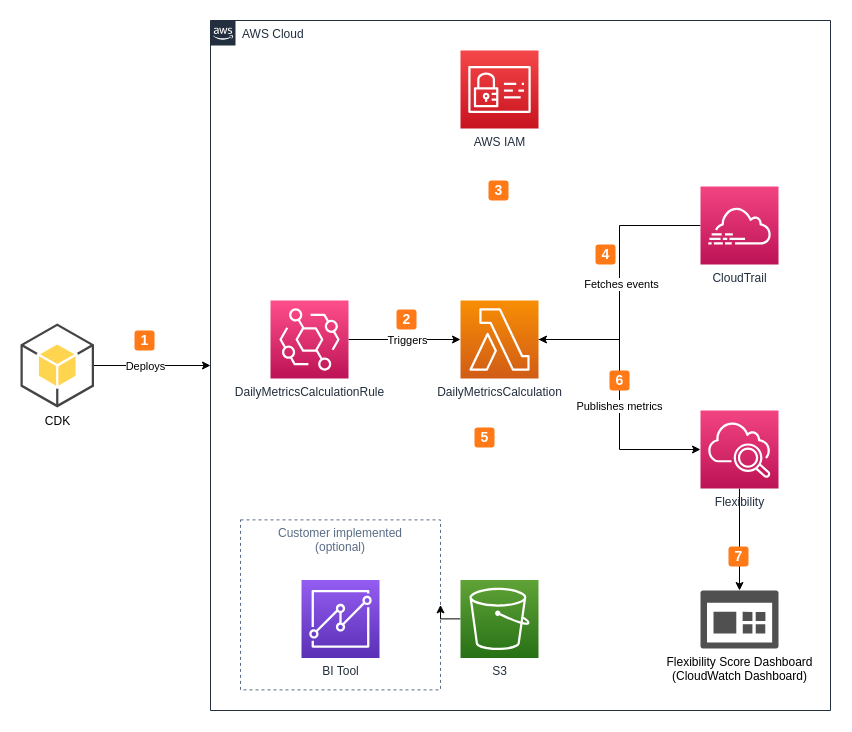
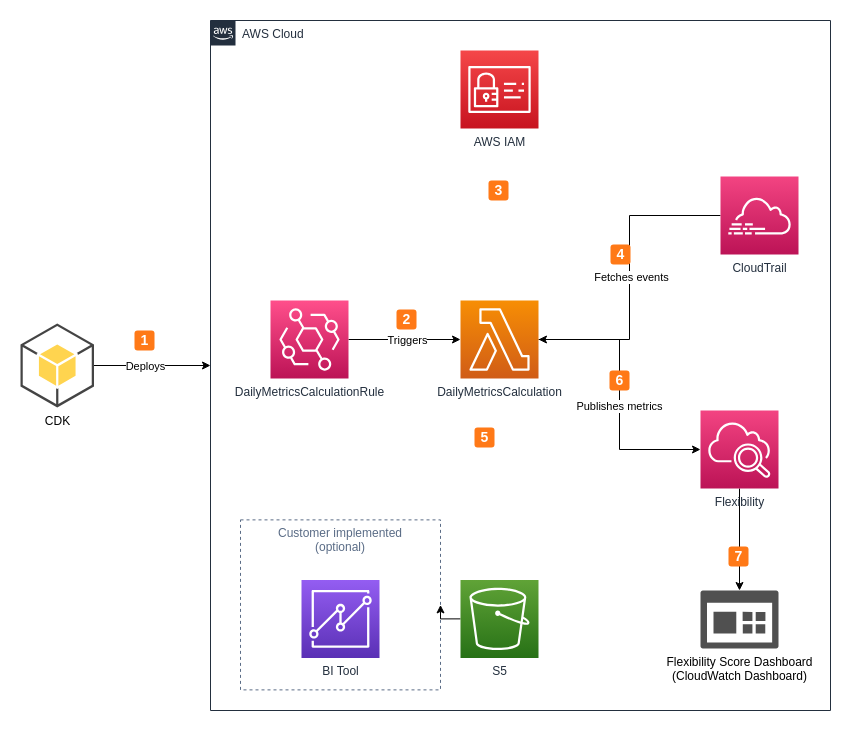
  <mxCell id="0" />
  <mxCell id="1" parent="0" />
  <mxCell id="2" value="AWS Cloud" style="points=[[0,0],[0.25,0],[0.5,0],[0.75,0],[1,0],[1,0.25],[1,0.5],[1,0.75],[1,1],[0.75,1],[0.5,1],[0.25,1],[0,1],[0,0.75],[0,0.5],[0,0.25]];outlineConnect=0;gradientColor=none;html=1;whiteSpace=wrap;fontSize=12;fontStyle=0;container=1;pointerEvents=0;collapsible=0;recursiveResize=0;shape=mxgraph.aws4.group;grIcon=mxgraph.aws4.group_aws_cloud_alt;strokeColor=#232F3E;fillColor=none;verticalAlign=top;align=left;spacingLeft=30;fontColor=#232F3E;dashed=0;" parent="1" vertex="1"><mxGeometry x="210" y="20" width="620" height="690" as="geometry" /></mxCell>
  <mxCell id="3" value="Customer implemented&#10;(optional)" style="fillColor=none;strokeColor=#5A6C86;dashed=1;verticalAlign=top;fontStyle=0;fontColor=#5A6C86;" vertex="1" parent="2"><mxGeometry x="30" y="499.39" width="200" height="170" as="geometry" /></mxCell>
  <mxCell id="4" style="edgeStyle=orthogonalEdgeStyle;rounded=0;orthogonalLoop=1;jettySize=auto;html=1;exitX=1;exitY=0.5;exitDx=0;exitDy=0;exitPerimeter=0;entryX=0;entryY=0.5;entryDx=0;entryDy=0;entryPerimeter=0;" parent="2" source="6" target="14" edge="1"><mxGeometry relative="1" as="geometry" /></mxCell>
  <mxCell id="5" value="Publishes metrics" style="edgeLabel;html=1;align=center;verticalAlign=middle;resizable=0;points=[];" parent="4" vertex="1" connectable="0"><mxGeometry x="0.081" y="-1" relative="1" as="geometry"><mxPoint as="offset" /></mxGeometry></mxCell>
  <mxCell id="6" value="DailyMetricsCalculation" style="sketch=0;points=[[0,0,0],[0.25,0,0],[0.5,0,0],[0.75,0,0],[1,0,0],[0,1,0],[0.25,1,0],[0.5,1,0],[0.75,1,0],[1,1,0],[0,0.25,0],[0,0.5,0],[0,0.75,0],[1,0.25,0],[1,0.5,0],[1,0.75,0]];outlineConnect=0;fontColor=#232F3E;gradientColor=#F78E04;gradientDirection=north;fillColor=#D05C17;strokeColor=#ffffff;dashed=0;verticalLabelPosition=bottom;verticalAlign=top;align=center;html=1;fontSize=12;fontStyle=0;aspect=fixed;shape=mxgraph.aws4.resourceIcon;resIcon=mxgraph.aws4.lambda;" parent="2" vertex="1"><mxGeometry x="250" y="280" width="78" height="78" as="geometry" /></mxCell>
  <mxCell id="7" style="edgeStyle=orthogonalEdgeStyle;rounded=0;orthogonalLoop=1;jettySize=auto;html=1;exitX=1;exitY=0.5;exitDx=0;exitDy=0;exitPerimeter=0;" parent="2" source="9" target="6" edge="1"><mxGeometry relative="1" as="geometry" /></mxCell>
  <mxCell id="8" value="Triggers" style="edgeLabel;html=1;align=center;verticalAlign=middle;resizable=0;points=[];" parent="7" vertex="1" connectable="0"><mxGeometry x="0.039" relative="1" as="geometry"><mxPoint as="offset" /></mxGeometry></mxCell>
  <mxCell id="9" value="DailyMetricsCalculationRule" style="sketch=0;points=[[0,0,0],[0.25,0,0],[0.5,0,0],[0.75,0,0],[1,0,0],[0,1,0],[0.25,1,0],[0.5,1,0],[0.75,1,0],[1,1,0],[0,0.25,0],[0,0.5,0],[0,0.75,0],[1,0.25,0],[1,0.5,0],[1,0.75,0]];outlineConnect=0;fontColor=#232F3E;gradientColor=#FF4F8B;gradientDirection=north;fillColor=#BC1356;strokeColor=#ffffff;dashed=0;verticalLabelPosition=bottom;verticalAlign=top;align=center;html=1;fontSize=12;fontStyle=0;aspect=fixed;shape=mxgraph.aws4.resourceIcon;resIcon=mxgraph.aws4.eventbridge;" parent="2" vertex="1"><mxGeometry x="60" y="280" width="78" height="78" as="geometry" /></mxCell>
  <mxCell id="10" style="edgeStyle=orthogonalEdgeStyle;rounded=0;orthogonalLoop=1;jettySize=auto;html=1;exitX=0;exitY=0.5;exitDx=0;exitDy=0;exitPerimeter=0;entryX=1;entryY=0.5;entryDx=0;entryDy=0;entryPerimeter=0;" parent="2" source="12" target="6" edge="1"><mxGeometry relative="1" as="geometry" /></mxCell>
  <mxCell id="11" value="Fetches events" style="edgeLabel;html=1;align=center;verticalAlign=middle;resizable=0;points=[];" parent="10" vertex="1" connectable="0"><mxGeometry x="-0.178" y="-2" relative="1" as="geometry"><mxPoint x="3" y="26" as="offset" /></mxGeometry></mxCell>
- <mxCell id="12" value="CloudTrail" style="sketch=0;points=[[0,0,0],[0.25,0,0],[0.5,0,0],[0.75,0,0],[1,0,0],[0,1,0],[0.25,1,0],[0.5,1,0],[0.75,1,0],[1,1,0],[0,0.25,0],[0,0.5,0],[0,0.75,0],[1,0.25,0],[1,0.5,0],[1,0.75,0]];points=[[0,0,0],[0.25,0,0],[0.5,0,0],[0.75,0,0],[1,0,0],[0,1,0],[0.25,1,0],[0.5,1,0],[0.75,1,0],[1,1,0],[0,0.25,0],[0,0.5,0],[0,0.75,0],[1,0.25,0],[1,0.5,0],[1,0.75,0]];outlineConnect=0;fontColor=#232F3E;gradientColor=#F34482;gradientDirection=north;fillColor=#BC1356;strokeColor=#ffffff;dashed=0;verticalLabelPosition=bottom;verticalAlign=top;align=center;html=1;fontSize=12;fontStyle=0;aspect=fixed;shape=mxgraph.aws4.resourceIcon;resIcon=mxgraph.aws4.cloudtrail;" parent="2" vertex="1"><mxGeometry x="490" y="166" width="78" height="78" as="geometry" /></mxCell>
+ <mxCell id="12" value="CloudTrail" style="sketch=0;points=[[0,0,0],[0.25,0,0],[0.5,0,0],[0.75,0,0],[1,0,0],[0,1,0],[0.25,1,0],[0.5,1,0],[0.75,1,0],[1,1,0],[0,0.25,0],[0,0.5,0],[0,0.75,0],[1,0.25,0],[1,0.5,0],[1,0.75,0]];points=[[0,0,0],[0.25,0,0],[0.5,0,0],[0.75,0,0],[1,0,0],[0,1,0],[0.25,1,0],[0.5,1,0],[0.75,1,0],[1,1,0],[0,0.25,0],[0,0.5,0],[0,0.75,0],[1,0.25,0],[1,0.5,0],[1,0.75,0]];outlineConnect=0;fontColor=#232F3E;gradientColor=#F34482;gradientDirection=north;fillColor=#BC1356;strokeColor=#ffffff;dashed=0;verticalLabelPosition=bottom;verticalAlign=top;align=center;html=1;fontSize=12;fontStyle=0;aspect=fixed;shape=mxgraph.aws4.resourceIcon;resIcon=mxgraph.aws4.cloudtrail;" parent="2" vertex="1"><mxGeometry x="510" y="156" width="78" height="78" as="geometry" /></mxCell>
  <mxCell id="13" style="edgeStyle=orthogonalEdgeStyle;rounded=0;orthogonalLoop=1;jettySize=auto;html=1;exitX=0.5;exitY=1;exitDx=0;exitDy=0;exitPerimeter=0;entryX=0.5;entryY=0;entryDx=0;entryDy=0;entryPerimeter=0;fontColor=#000000;" edge="1" parent="2" source="14" target="19"><mxGeometry relative="1" as="geometry" /></mxCell>
  <mxCell id="14" value="Flexibility" style="sketch=0;points=[[0,0,0],[0.25,0,0],[0.5,0,0],[0.75,0,0],[1,0,0],[0,1,0],[0.25,1,0],[0.5,1,0],[0.75,1,0],[1,1,0],[0,0.25,0],[0,0.5,0],[0,0.75,0],[1,0.25,0],[1,0.5,0],[1,0.75,0]];points=[[0,0,0],[0.25,0,0],[0.5,0,0],[0.75,0,0],[1,0,0],[0,1,0],[0.25,1,0],[0.5,1,0],[0.75,1,0],[1,1,0],[0,0.25,0],[0,0.5,0],[0,0.75,0],[1,0.25,0],[1,0.5,0],[1,0.75,0]];outlineConnect=0;fontColor=#232F3E;gradientColor=#F34482;gradientDirection=north;fillColor=#BC1356;strokeColor=#ffffff;dashed=0;verticalLabelPosition=bottom;verticalAlign=top;align=center;html=1;fontSize=12;fontStyle=0;aspect=fixed;shape=mxgraph.aws4.resourceIcon;resIcon=mxgraph.aws4.cloudwatch_2;" parent="2" vertex="1"><mxGeometry x="490" y="390" width="78" height="78" as="geometry" /></mxCell>
  <mxCell id="15" value="" style="edgeStyle=orthogonalEdgeStyle;rounded=0;orthogonalLoop=1;jettySize=auto;html=1;exitX=0;exitY=0.5;exitDx=0;exitDy=0;exitPerimeter=0;" parent="2" source="16" target="3" edge="1"><mxGeometry relative="1" as="geometry" /></mxCell>
- <mxCell id="16" value="S3" style="sketch=0;points=[[0,0,0],[0.25,0,0],[0.5,0,0],[0.75,0,0],[1,0,0],[0,1,0],[0.25,1,0],[0.5,1,0],[0.75,1,0],[1,1,0],[0,0.25,0],[0,0.5,0],[0,0.75,0],[1,0.25,0],[1,0.5,0],[1,0.75,0]];outlineConnect=0;fontColor=#232F3E;gradientColor=#60A337;gradientDirection=north;fillColor=#277116;strokeColor=#ffffff;dashed=0;verticalLabelPosition=bottom;verticalAlign=top;align=center;html=1;fontSize=12;fontStyle=0;aspect=fixed;shape=mxgraph.aws4.resourceIcon;resIcon=mxgraph.aws4.s3;" parent="2" vertex="1"><mxGeometry x="250" y="559.39" width="78" height="78" as="geometry" /></mxCell>
+ <mxCell id="16" value="S5" style="sketch=0;points=[[0,0,0],[0.25,0,0],[0.5,0,0],[0.75,0,0],[1,0,0],[0,1,0],[0.25,1,0],[0.5,1,0],[0.75,1,0],[1,1,0],[0,0.25,0],[0,0.5,0],[0,0.75,0],[1,0.25,0],[1,0.5,0],[1,0.75,0]];outlineConnect=0;fontColor=#232F3E;gradientColor=#60A337;gradientDirection=north;fillColor=#277116;strokeColor=#ffffff;dashed=0;verticalLabelPosition=bottom;verticalAlign=top;align=center;html=1;fontSize=12;fontStyle=0;aspect=fixed;shape=mxgraph.aws4.resourceIcon;resIcon=mxgraph.aws4.s3;" parent="2" vertex="1"><mxGeometry x="250" y="559.39" width="78" height="78" as="geometry" /></mxCell>
  <mxCell id="17" value="BI Tool" style="sketch=0;points=[[0,0,0],[0.25,0,0],[0.5,0,0],[0.75,0,0],[1,0,0],[0,1,0],[0.25,1,0],[0.5,1,0],[0.75,1,0],[1,1,0],[0,0.25,0],[0,0.5,0],[0,0.75,0],[1,0.25,0],[1,0.5,0],[1,0.75,0]];outlineConnect=0;fontColor=#232F3E;gradientColor=#945DF2;gradientDirection=north;fillColor=#5A30B5;strokeColor=#ffffff;dashed=0;verticalLabelPosition=bottom;verticalAlign=top;align=center;html=1;fontSize=12;fontStyle=0;aspect=fixed;shape=mxgraph.aws4.resourceIcon;resIcon=mxgraph.aws4.quicksight;" parent="2" vertex="1"><mxGeometry x="91" y="559.39" width="78" height="78" as="geometry" /></mxCell>
  <mxCell id="18" value="AWS IAM" style="sketch=0;points=[[0,0,0],[0.25,0,0],[0.5,0,0],[0.75,0,0],[1,0,0],[0,1,0],[0.25,1,0],[0.5,1,0],[0.75,1,0],[1,1,0],[0,0.25,0],[0,0.5,0],[0,0.75,0],[1,0.25,0],[1,0.5,0],[1,0.75,0]];outlineConnect=0;fontColor=#232F3E;gradientColor=#F54749;gradientDirection=north;fillColor=#C7131F;strokeColor=#ffffff;dashed=0;verticalLabelPosition=bottom;verticalAlign=top;align=center;html=1;fontSize=12;fontStyle=0;aspect=fixed;shape=mxgraph.aws4.resourceIcon;resIcon=mxgraph.aws4.identity_and_access_management;" parent="2" vertex="1"><mxGeometry x="250" y="30" width="78" height="78" as="geometry" /></mxCell>
  <mxCell id="19" value="&lt;font color=&quot;#000000&quot;&gt;Flexibility Score Dashboard&lt;br&gt;(CloudWatch Dashboard)&lt;br&gt;&lt;/font&gt;" style="sketch=0;pointerEvents=1;shadow=0;dashed=0;html=1;strokeColor=none;labelPosition=center;verticalLabelPosition=bottom;verticalAlign=top;align=center;fillColor=#505050;shape=mxgraph.mscae.intune.dashboard;fontColor=#FF7917;" vertex="1" parent="2"><mxGeometry x="490" y="570" width="78" height="58" as="geometry" /></mxCell>
  <mxCell id="20" value="2" style="text;html=1;align=center;verticalAlign=middle;resizable=0;points=[];autosize=1;strokeColor=none;fillColor=#FF7917;fontColor=#FFFFFF;rounded=1;fontStyle=1;fontSize=14;" vertex="1" parent="2"><mxGeometry x="186" y="289" width="20" height="20" as="geometry" /></mxCell>
  <mxCell id="21" value="3" style="text;html=1;align=center;verticalAlign=middle;resizable=0;points=[];autosize=1;strokeColor=none;fillColor=#FF7917;fontColor=#FFFFFF;rounded=1;fontStyle=1;fontSize=14;" vertex="1" parent="2"><mxGeometry x="278" y="160" width="20" height="20" as="geometry" /></mxCell>
- <mxCell id="22" value="4" style="text;html=1;align=center;verticalAlign=middle;resizable=0;points=[];autosize=1;strokeColor=none;fillColor=#FF7917;fontColor=#FFFFFF;rounded=1;fontStyle=1;fontSize=14;" vertex="1" parent="2"><mxGeometry x="385" y="224" width="20" height="20" as="geometry" /></mxCell>
+ <mxCell id="22" value="4" style="text;html=1;align=center;verticalAlign=middle;resizable=0;points=[];autosize=1;strokeColor=none;fillColor=#FF7917;fontColor=#FFFFFF;rounded=1;fontStyle=1;fontSize=14;" vertex="1" parent="2"><mxGeometry x="400" y="224" width="20" height="20" as="geometry" /></mxCell>
  <mxCell id="23" value="5" style="text;html=1;align=center;verticalAlign=middle;resizable=0;points=[];autosize=1;strokeColor=none;fillColor=#FF7917;fontColor=#FFFFFF;rounded=1;fontStyle=1;fontSize=14;" vertex="1" parent="2"><mxGeometry x="264" y="407" width="20" height="20" as="geometry" /></mxCell>
  <mxCell id="24" value="6" style="text;html=1;align=center;verticalAlign=middle;resizable=0;points=[];autosize=1;strokeColor=none;fillColor=#FF7917;fontColor=#FFFFFF;rounded=1;fontStyle=1;fontSize=14;" vertex="1" parent="2"><mxGeometry x="399" y="350" width="20" height="20" as="geometry" /></mxCell>
  <mxCell id="25" value="7" style="text;html=1;align=center;verticalAlign=middle;resizable=0;points=[];autosize=1;strokeColor=none;fillColor=#FF7917;fontColor=#FFFFFF;rounded=1;fontStyle=1;fontSize=14;" vertex="1" parent="2"><mxGeometry x="518" y="526" width="20" height="20" as="geometry" /></mxCell>
  <mxCell id="26" style="edgeStyle=orthogonalEdgeStyle;rounded=0;orthogonalLoop=1;jettySize=auto;html=1;exitX=1;exitY=0.5;exitDx=0;exitDy=0;exitPerimeter=0;entryX=0;entryY=0.5;entryDx=0;entryDy=0;" parent="1" source="28" target="2" edge="1"><mxGeometry relative="1" as="geometry" /></mxCell>
  <mxCell id="27" value="Deploys" style="edgeLabel;html=1;align=center;verticalAlign=middle;resizable=0;points=[];" parent="26" vertex="1" connectable="0"><mxGeometry x="-0.307" relative="1" as="geometry"><mxPoint x="11" as="offset" /></mxGeometry></mxCell>
  <mxCell id="28" value="CDK" style="outlineConnect=0;dashed=0;verticalLabelPosition=bottom;verticalAlign=top;align=center;html=1;shape=mxgraph.aws3.android;fillColor=#FFD44F;gradientColor=none;" parent="1" vertex="1"><mxGeometry x="20" y="323" width="73.5" height="84" as="geometry" /></mxCell>
  <mxCell id="29" value="1" style="text;html=1;align=center;verticalAlign=middle;resizable=0;points=[];autosize=1;strokeColor=none;fillColor=#FF7917;fontColor=#FFFFFF;rounded=1;fontStyle=1;fontSize=14;" vertex="1" parent="1"><mxGeometry x="134" y="330" width="20" height="20" as="geometry" /></mxCell>
